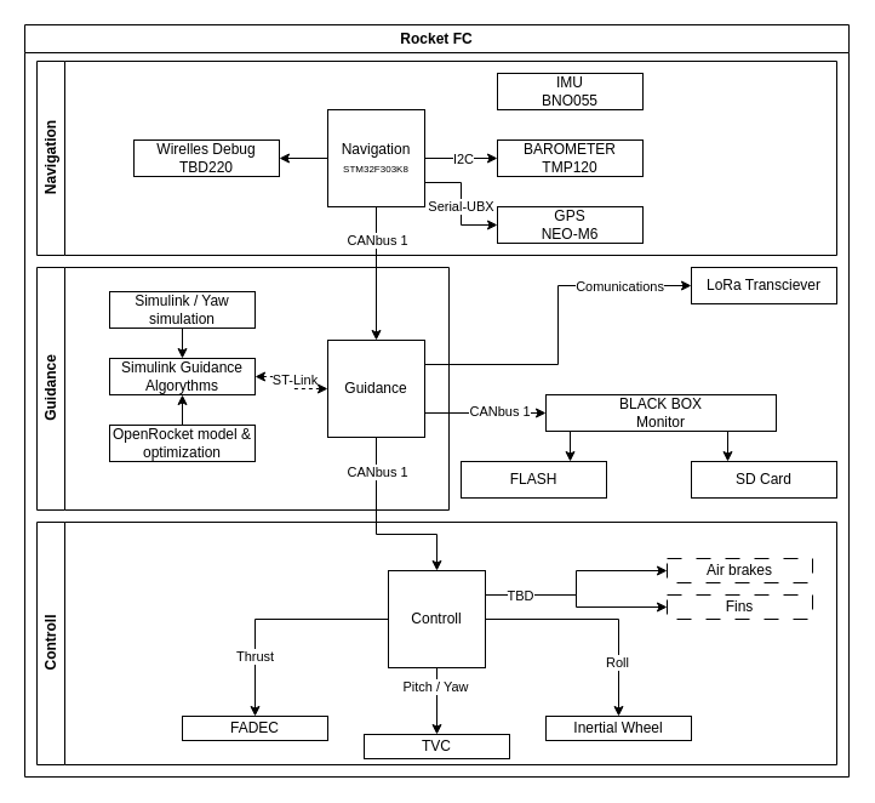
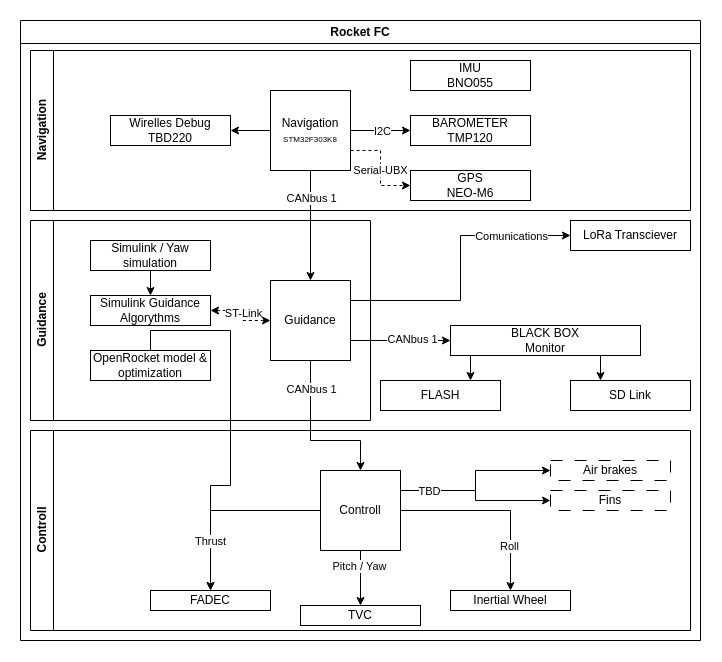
  <mxCell id="0" />
  <mxCell id="1" parent="0" />
  <mxCell id="2" value="Rocket FC" style="swimlane;whiteSpace=wrap;html=1;" vertex="1" parent="1"><mxGeometry x="20" y="20" width="680" height="620" as="geometry" /></mxCell>
  <mxCell id="3" style="edgeStyle=orthogonalEdgeStyle;rounded=0;orthogonalLoop=1;jettySize=auto;html=1;entryX=0.5;entryY=0;entryDx=0;entryDy=0;" edge="1" parent="2" source="28" target="34"><mxGeometry relative="1" as="geometry"><mxPoint x="290" y="210" as="targetPoint" /></mxGeometry></mxCell>
  <mxCell id="4" value="CANbus 1" style="edgeLabel;html=1;align=center;verticalAlign=middle;resizable=0;points=[];" vertex="1" connectable="0" parent="3"><mxGeometry x="-0.512" relative="1" as="geometry"><mxPoint as="offset" /></mxGeometry></mxCell>
  <mxCell id="5" style="edgeStyle=orthogonalEdgeStyle;rounded=0;orthogonalLoop=1;jettySize=auto;html=1;entryX=0;entryY=0.5;entryDx=0;entryDy=0;exitX=1;exitY=0.25;exitDx=0;exitDy=0;" edge="1" parent="2" source="34" target="51"><mxGeometry relative="1" as="geometry" /></mxCell>
  <mxCell id="6" value="Comunications" style="edgeLabel;html=1;align=center;verticalAlign=middle;resizable=0;points=[];" vertex="1" connectable="0" parent="5"><mxGeometry x="0.464" relative="1" as="geometry"><mxPoint x="16" as="offset" /></mxGeometry></mxCell>
  <mxCell id="7" style="edgeStyle=orthogonalEdgeStyle;rounded=0;orthogonalLoop=1;jettySize=auto;html=1;exitX=0.5;exitY=1;exitDx=0;exitDy=0;entryX=0.5;entryY=0;entryDx=0;entryDy=0;" edge="1" parent="2" source="34" target="48"><mxGeometry relative="1" as="geometry"><Array as="points"><mxPoint x="290" y="420" /><mxPoint x="340" y="420" /></Array></mxGeometry></mxCell>
  <mxCell id="8" value="CANbus 1" style="edgeLabel;html=1;align=center;verticalAlign=middle;resizable=0;points=[];" vertex="1" connectable="0" parent="7"><mxGeometry x="-0.645" relative="1" as="geometry"><mxPoint as="offset" /></mxGeometry></mxCell>
  <mxCell id="9" value="" style="edgeStyle=orthogonalEdgeStyle;rounded=0;orthogonalLoop=1;jettySize=auto;html=1;exitX=0.25;exitY=1;exitDx=0;exitDy=0;" edge="1" parent="2"><mxGeometry relative="1" as="geometry"><mxPoint x="210" y="450" as="sourcePoint" /><Array as="points"><mxPoint x="220" y="420" /><mxPoint x="90" y="420" /></Array></mxGeometry></mxCell>
  <mxCell id="10" value="Thrust" style="edgeLabel;html=1;align=center;verticalAlign=middle;resizable=0;points=[];" vertex="1" connectable="0" parent="9"><mxGeometry x="0.09" y="-2" relative="1" as="geometry"><mxPoint as="offset" /></mxGeometry></mxCell>
  <mxCell id="11" style="edgeStyle=orthogonalEdgeStyle;rounded=0;orthogonalLoop=1;jettySize=auto;html=1;exitX=0.5;exitY=1;exitDx=0;exitDy=0;entryX=0.5;entryY=0;entryDx=0;entryDy=0;" edge="1" parent="2"><mxGeometry relative="1" as="geometry"><mxPoint x="230" y="450" as="sourcePoint" /></mxGeometry></mxCell>
  <mxCell id="12" value="Yaw/Pitch" style="edgeLabel;html=1;align=center;verticalAlign=middle;resizable=0;points=[];" vertex="1" connectable="0" parent="11"><mxGeometry x="-0.117" relative="1" as="geometry"><mxPoint as="offset" /></mxGeometry></mxCell>
  <mxCell id="13" style="edgeStyle=orthogonalEdgeStyle;rounded=0;orthogonalLoop=1;jettySize=auto;html=1;exitX=0.75;exitY=1;exitDx=0;exitDy=0;entryX=0.5;entryY=0;entryDx=0;entryDy=0;" edge="1" parent="2"><mxGeometry relative="1" as="geometry"><mxPoint x="250" y="450" as="sourcePoint" /><Array as="points"><mxPoint x="260" y="420" /><mxPoint x="390" y="420" /></Array></mxGeometry></mxCell>
  <mxCell id="14" value="Roll" style="edgeLabel;html=1;align=center;verticalAlign=middle;resizable=0;points=[];" vertex="1" connectable="0" parent="13"><mxGeometry x="-0.162" relative="1" as="geometry"><mxPoint as="offset" /></mxGeometry></mxCell>
  <mxCell id="15" style="edgeStyle=orthogonalEdgeStyle;rounded=0;orthogonalLoop=1;jettySize=auto;html=1;entryX=0;entryY=0.5;entryDx=0;entryDy=0;dashed=1;startArrow=classic;startFill=1;exitX=1;exitY=0.5;exitDx=0;exitDy=0;" edge="1" parent="2" source="17" target="34"><mxGeometry relative="1" as="geometry"><mxPoint x="110" y="230" as="sourcePoint" /></mxGeometry></mxCell>
  <mxCell id="16" value="ST-Link" style="edgeLabel;html=1;align=center;verticalAlign=middle;resizable=0;points=[];" vertex="1" connectable="0" parent="15"><mxGeometry x="-0.072" y="2" relative="1" as="geometry"><mxPoint as="offset" /></mxGeometry></mxCell>
  <mxCell id="17" value="Simulink Guidance Algorythms" style="whiteSpace=wrap;html=1;" vertex="1" parent="2"><mxGeometry x="70" y="275" width="120" height="30" as="geometry" /></mxCell>
  <mxCell id="18" style="edgeStyle=orthogonalEdgeStyle;rounded=0;orthogonalLoop=1;jettySize=auto;html=1;exitX=0.5;exitY=1;exitDx=0;exitDy=0;entryX=0.5;entryY=0;entryDx=0;entryDy=0;" edge="1" parent="2" source="19" target="17"><mxGeometry relative="1" as="geometry" /></mxCell>
  <mxCell id="19" value="Simulink / Yaw simulation" style="whiteSpace=wrap;html=1;" vertex="1" parent="2"><mxGeometry x="70" y="220" width="120" height="30" as="geometry" /></mxCell>
- <mxCell id="20" style="edgeStyle=orthogonalEdgeStyle;rounded=0;orthogonalLoop=1;jettySize=auto;html=1;exitX=0.5;exitY=0;exitDx=0;exitDy=0;entryX=0.5;entryY=1;entryDx=0;entryDy=0;" edge="1" parent="2" source="21" target="17"><mxGeometry relative="1" as="geometry" /></mxCell>
+ <mxCell id="20" style="edgeStyle=orthogonalEdgeStyle;rounded=0;orthogonalLoop=1;jettySize=auto;html=1;exitX=0.5;exitY=0;exitDx=0;exitDy=0;" edge="1" parent="2" source="21" target="36"><mxGeometry relative="1" as="geometry" /></mxCell>
  <mxCell id="21" value="OpenRocket model &amp;amp; optimization" style="whiteSpace=wrap;html=1;" vertex="1" parent="2"><mxGeometry x="70" y="330" width="120" height="30" as="geometry" /></mxCell>
  <mxCell id="22" value="Navigation" style="swimlane;horizontal=0;whiteSpace=wrap;html=1;" vertex="1" parent="2"><mxGeometry x="10" y="30" width="660" height="160" as="geometry" /></mxCell>
  <mxCell id="23" style="edgeStyle=orthogonalEdgeStyle;rounded=0;orthogonalLoop=1;jettySize=auto;html=1;exitX=1;exitY=0.5;exitDx=0;exitDy=0;entryX=0;entryY=0.5;entryDx=0;entryDy=0;" edge="1" parent="22" source="28" target="29"><mxGeometry relative="1" as="geometry" /></mxCell>
  <mxCell id="24" value="I2C" style="edgeLabel;html=1;align=center;verticalAlign=middle;resizable=0;points=[];" vertex="1" connectable="0" parent="23"><mxGeometry x="0.041" relative="1" as="geometry"><mxPoint as="offset" /></mxGeometry></mxCell>
- <mxCell id="25" style="edgeStyle=orthogonalEdgeStyle;rounded=0;orthogonalLoop=1;jettySize=auto;html=1;exitX=1;exitY=0.75;exitDx=0;exitDy=0;entryX=0;entryY=0.5;entryDx=0;entryDy=0;" edge="1" parent="22" source="28" target="30"><mxGeometry relative="1" as="geometry" /></mxCell>
+ <mxCell id="25" style="edgeStyle=orthogonalEdgeStyle;rounded=0;orthogonalLoop=1;jettySize=auto;html=1;exitX=1;exitY=0.75;exitDx=0;exitDy=0;entryX=0;entryY=0.5;entryDx=0;entryDy=0;dashed=1;" edge="1" parent="22" source="28" target="30"><mxGeometry relative="1" as="geometry" /></mxCell>
  <mxCell id="26" value="Serial-UBX" style="edgeLabel;html=1;align=center;verticalAlign=middle;resizable=0;points=[];" vertex="1" connectable="0" parent="25"><mxGeometry x="0.027" y="-1" relative="1" as="geometry"><mxPoint as="offset" /></mxGeometry></mxCell>
  <mxCell id="27" value="" style="edgeStyle=orthogonalEdgeStyle;rounded=0;orthogonalLoop=1;jettySize=auto;html=1;" edge="1" parent="22" source="28" target="32"><mxGeometry relative="1" as="geometry" /></mxCell>
  <mxCell id="28" value="Navigation&lt;br&gt;&lt;font style=&quot;font-size: 8px;&quot;&gt;STM32F303K8&lt;/font&gt;" style="whiteSpace=wrap;html=1;aspect=fixed;" vertex="1" parent="22"><mxGeometry x="240" y="40" width="80" height="80" as="geometry" /></mxCell>
  <mxCell id="29" value="BAROMETER&lt;br&gt;TMP120" style="whiteSpace=wrap;html=1;" vertex="1" parent="22"><mxGeometry x="380" y="65" width="120" height="30" as="geometry" /></mxCell>
  <mxCell id="30" value="GPS&lt;br&gt;NEO-M6" style="whiteSpace=wrap;html=1;" vertex="1" parent="22"><mxGeometry x="380" y="120" width="120" height="30" as="geometry" /></mxCell>
  <mxCell id="31" value="IMU&lt;br&gt;BNO055" style="whiteSpace=wrap;html=1;" vertex="1" parent="22"><mxGeometry x="380" y="10" width="120" height="30" as="geometry" /></mxCell>
  <mxCell id="32" value="&lt;div&gt;Wirelles Debug&lt;/div&gt;TBD220" style="whiteSpace=wrap;html=1;" vertex="1" parent="22"><mxGeometry x="80" y="65" width="120" height="30" as="geometry" /></mxCell>
  <mxCell id="33" value="Guidance" style="swimlane;horizontal=0;whiteSpace=wrap;html=1;" vertex="1" parent="2"><mxGeometry x="10" y="200" width="340" height="200" as="geometry" /></mxCell>
  <mxCell id="34" value="Guidance" style="whiteSpace=wrap;html=1;aspect=fixed;" vertex="1" parent="33"><mxGeometry x="240" y="60" width="80" height="80" as="geometry" /></mxCell>
  <mxCell id="35" value="Controll" style="swimlane;horizontal=0;whiteSpace=wrap;html=1;" vertex="1" parent="2"><mxGeometry x="10" y="410" width="660" height="200" as="geometry" /></mxCell>
  <mxCell id="36" value="FADEC" style="whiteSpace=wrap;html=1;" vertex="1" parent="35"><mxGeometry x="120" y="160" width="120" height="20" as="geometry" /></mxCell>
  <mxCell id="37" value="TVC" style="whiteSpace=wrap;html=1;" vertex="1" parent="35"><mxGeometry x="270" y="175" width="120" height="20" as="geometry" /></mxCell>
  <mxCell id="38" value="Inertial Wheel" style="whiteSpace=wrap;html=1;" vertex="1" parent="35"><mxGeometry x="420" y="160" width="120" height="20" as="geometry" /></mxCell>
  <mxCell id="39" style="edgeStyle=orthogonalEdgeStyle;rounded=0;orthogonalLoop=1;jettySize=auto;html=1;exitX=0.5;exitY=1;exitDx=0;exitDy=0;entryX=0.5;entryY=0;entryDx=0;entryDy=0;" edge="1" parent="35" source="48" target="37"><mxGeometry relative="1" as="geometry" /></mxCell>
  <mxCell id="40" value="Pitch / Yaw" style="edgeLabel;html=1;align=center;verticalAlign=middle;resizable=0;points=[];" vertex="1" connectable="0" parent="39"><mxGeometry x="-0.471" y="-2" relative="1" as="geometry"><mxPoint as="offset" /></mxGeometry></mxCell>
  <mxCell id="41" style="edgeStyle=orthogonalEdgeStyle;rounded=0;orthogonalLoop=1;jettySize=auto;html=1;exitX=1;exitY=0.5;exitDx=0;exitDy=0;entryX=0.5;entryY=0;entryDx=0;entryDy=0;" edge="1" parent="35" source="48" target="38"><mxGeometry relative="1" as="geometry" /></mxCell>
  <mxCell id="42" value="Roll" style="edgeLabel;html=1;align=center;verticalAlign=middle;resizable=0;points=[];" vertex="1" connectable="0" parent="41"><mxGeometry x="0.524" y="-2" relative="1" as="geometry"><mxPoint as="offset" /></mxGeometry></mxCell>
  <mxCell id="43" style="edgeStyle=orthogonalEdgeStyle;rounded=0;orthogonalLoop=1;jettySize=auto;html=1;exitX=0;exitY=0.5;exitDx=0;exitDy=0;entryX=0.5;entryY=0;entryDx=0;entryDy=0;" edge="1" parent="35" source="48" target="36"><mxGeometry relative="1" as="geometry" /></mxCell>
  <mxCell id="44" value="Thrust" style="edgeLabel;html=1;align=center;verticalAlign=middle;resizable=0;points=[];" vertex="1" connectable="0" parent="43"><mxGeometry x="0.473" y="-1" relative="1" as="geometry"><mxPoint as="offset" /></mxGeometry></mxCell>
  <mxCell id="45" style="edgeStyle=orthogonalEdgeStyle;rounded=0;orthogonalLoop=1;jettySize=auto;html=1;exitX=1;exitY=0.25;exitDx=0;exitDy=0;entryX=0;entryY=0.5;entryDx=0;entryDy=0;" edge="1" parent="35" source="48" target="49"><mxGeometry relative="1" as="geometry" /></mxCell>
  <mxCell id="46" style="edgeStyle=orthogonalEdgeStyle;rounded=0;orthogonalLoop=1;jettySize=auto;html=1;exitX=1;exitY=0.25;exitDx=0;exitDy=0;entryX=0;entryY=0.5;entryDx=0;entryDy=0;" edge="1" parent="35" source="48" target="50"><mxGeometry relative="1" as="geometry" /></mxCell>
  <mxCell id="47" value="TBD" style="edgeLabel;html=1;align=center;verticalAlign=middle;resizable=0;points=[];" vertex="1" connectable="0" parent="46"><mxGeometry x="-0.648" relative="1" as="geometry"><mxPoint as="offset" /></mxGeometry></mxCell>
  <mxCell id="48" value="Controll" style="whiteSpace=wrap;html=1;aspect=fixed;" vertex="1" parent="35"><mxGeometry x="290" y="40" width="80" height="80" as="geometry" /></mxCell>
  <mxCell id="49" value="Air brakes" style="whiteSpace=wrap;html=1;dashed=1;dashPattern=12 12;" vertex="1" parent="35"><mxGeometry x="520" y="30" width="120" height="20" as="geometry" /></mxCell>
  <mxCell id="50" value="Fins" style="whiteSpace=wrap;html=1;dashed=1;dashPattern=12 12;" vertex="1" parent="35"><mxGeometry x="520" y="60" width="120" height="20" as="geometry" /></mxCell>
  <mxCell id="51" value="LoRa Transciever" style="whiteSpace=wrap;html=1;" vertex="1" parent="2"><mxGeometry x="550" y="200" width="120" height="30" as="geometry" /></mxCell>
  <mxCell id="52" style="edgeStyle=orthogonalEdgeStyle;rounded=0;orthogonalLoop=1;jettySize=auto;html=1;exitX=0.75;exitY=1;exitDx=0;exitDy=0;entryX=0.25;entryY=0;entryDx=0;entryDy=0;" edge="1" parent="2" source="54" target="58"><mxGeometry relative="1" as="geometry" /></mxCell>
  <mxCell id="53" style="edgeStyle=orthogonalEdgeStyle;rounded=0;orthogonalLoop=1;jettySize=auto;html=1;exitX=0.25;exitY=1;exitDx=0;exitDy=0;entryX=0.75;entryY=0;entryDx=0;entryDy=0;" edge="1" parent="2" source="54" target="57"><mxGeometry relative="1" as="geometry" /></mxCell>
  <mxCell id="54" value="BLACK BOX&lt;br&gt;Monitor" style="whiteSpace=wrap;html=1;" vertex="1" parent="2"><mxGeometry x="430" y="305" width="190" height="30" as="geometry" /></mxCell>
  <mxCell id="55" style="edgeStyle=orthogonalEdgeStyle;rounded=0;orthogonalLoop=1;jettySize=auto;html=1;exitX=1;exitY=0.75;exitDx=0;exitDy=0;entryX=0;entryY=0.5;entryDx=0;entryDy=0;" edge="1" parent="2" source="34" target="54"><mxGeometry relative="1" as="geometry" /></mxCell>
  <mxCell id="56" value="CANbus 1" style="edgeLabel;html=1;align=center;verticalAlign=middle;resizable=0;points=[];" vertex="1" connectable="0" parent="55"><mxGeometry x="0.211" y="2" relative="1" as="geometry"><mxPoint as="offset" /></mxGeometry></mxCell>
  <mxCell id="57" value="FLASH" style="whiteSpace=wrap;html=1;" vertex="1" parent="2"><mxGeometry x="360" y="360" width="120" height="30" as="geometry" /></mxCell>
- <mxCell id="58" value="SD Card" style="whiteSpace=wrap;html=1;" vertex="1" parent="2"><mxGeometry x="550" y="360" width="120" height="30" as="geometry" /></mxCell>
+ <mxCell id="58" value="SD Link" style="whiteSpace=wrap;html=1;" vertex="1" parent="2"><mxGeometry x="550" y="360" width="120" height="30" as="geometry" /></mxCell>
